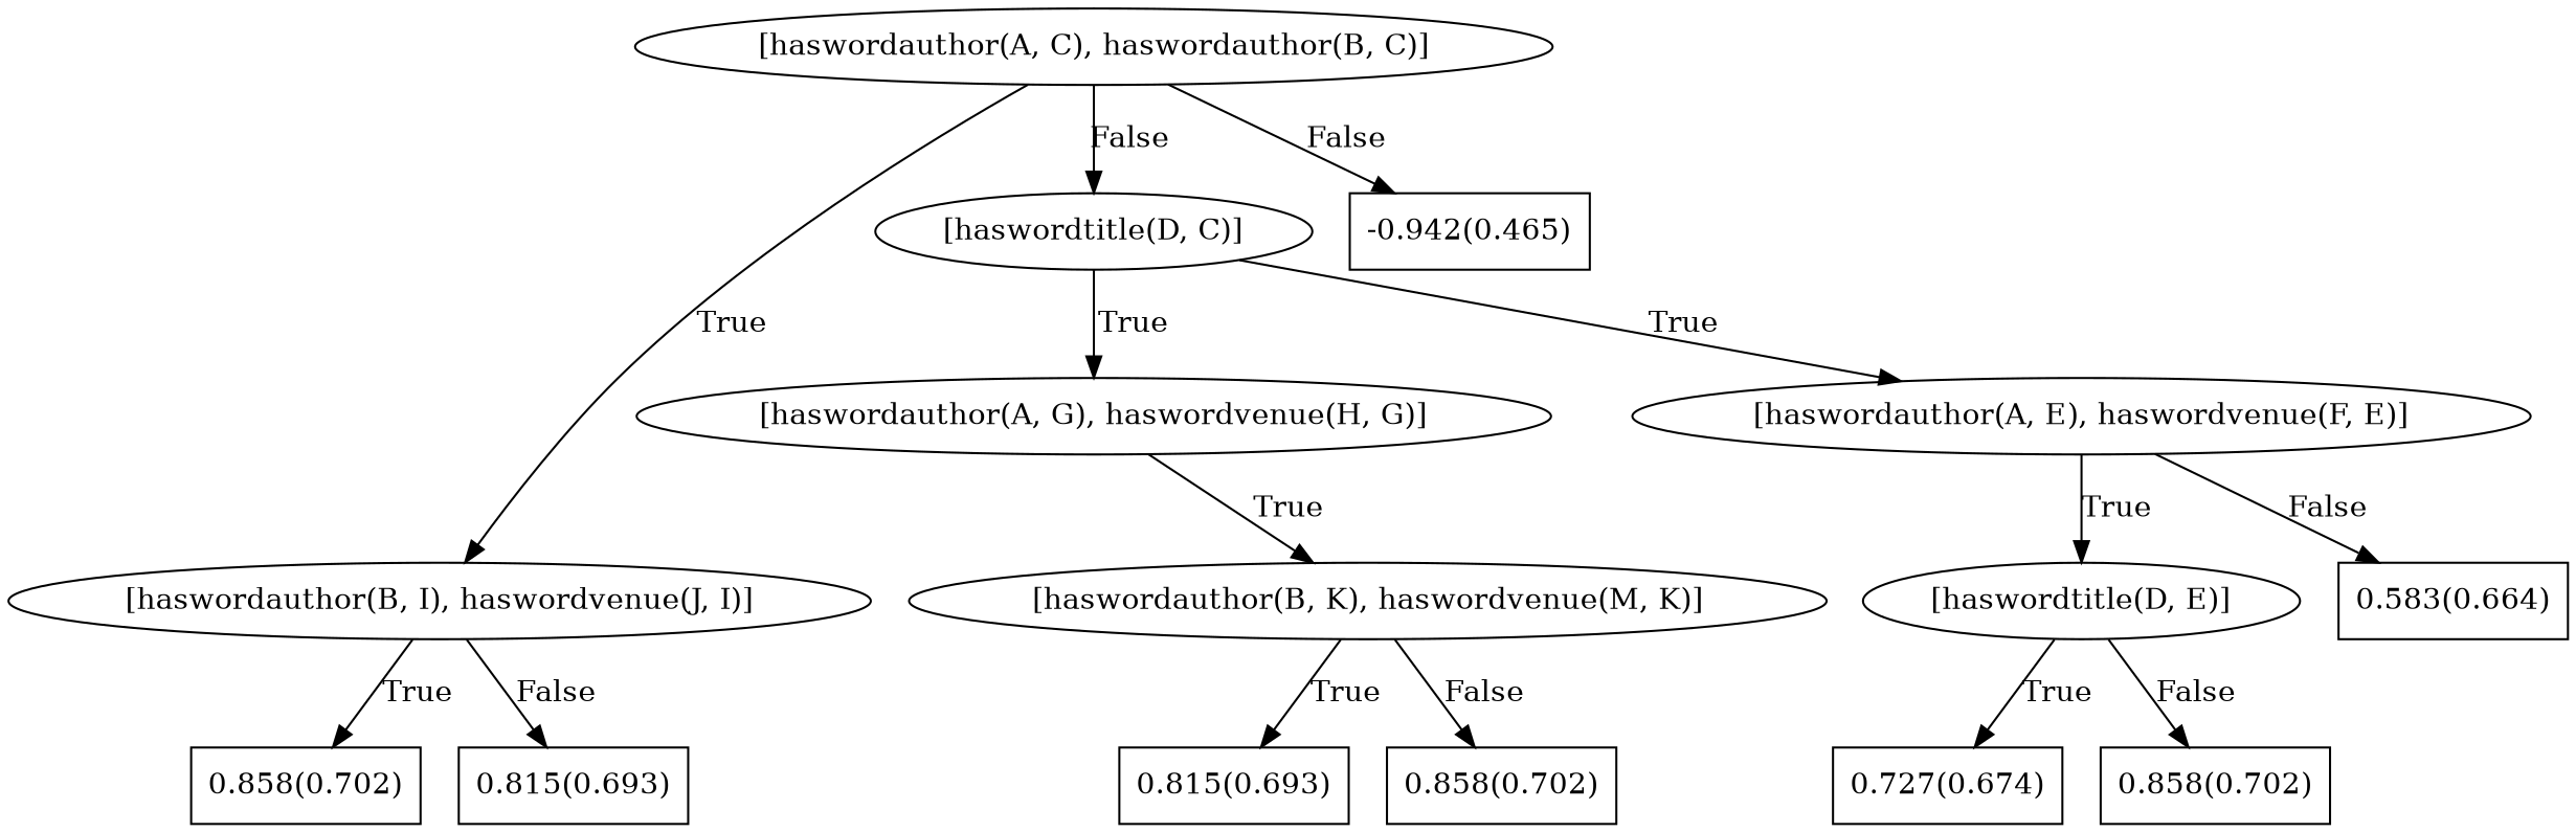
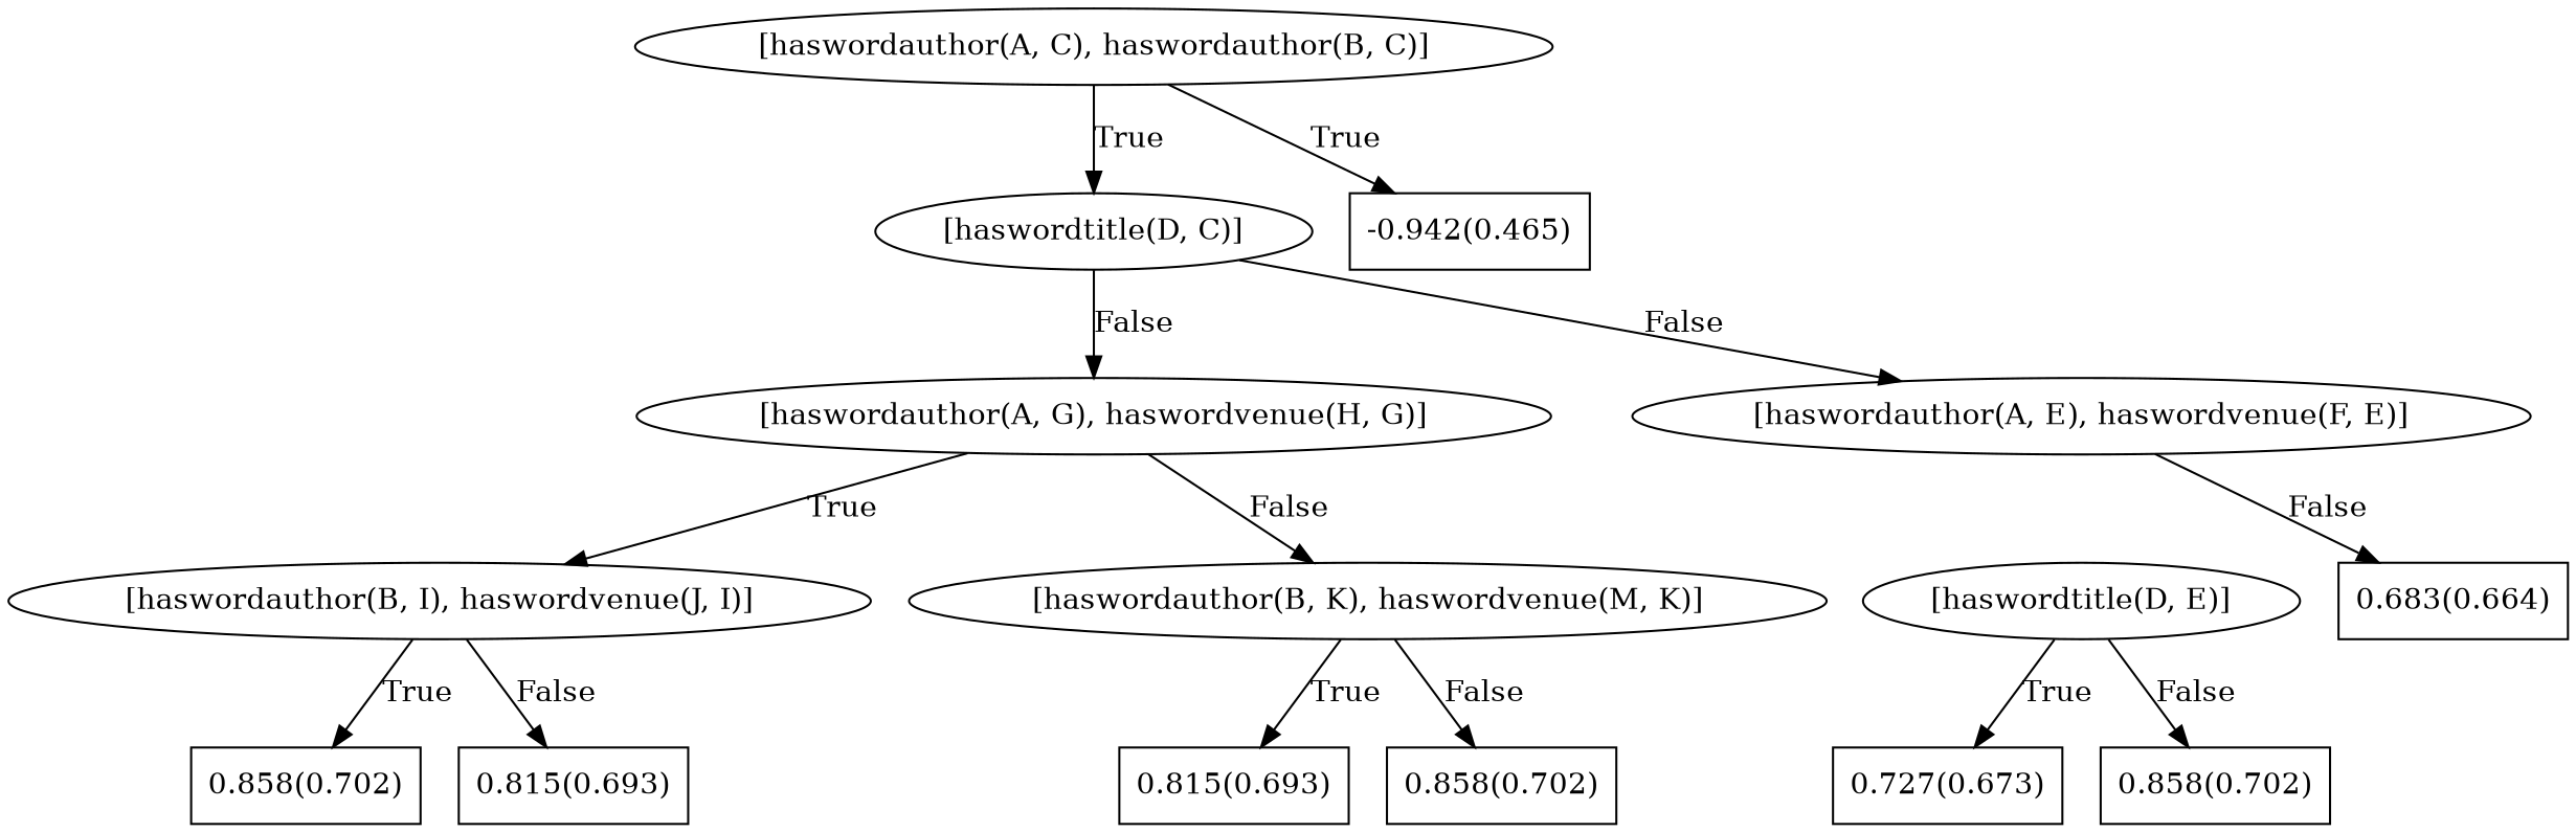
  digraph {
    node [shape=box]
    n1 [label="[haswordauthor(A, C), haswordauthor(B, C)]" shape=""]
    n2 [label="[haswordtitle(D, C)]" shape=""]
    n3 [label="-0.942(0.465)"]
    n4 [label="[haswordauthor(A, E), haswordvenue(F, E)]" shape=""]
    n5 [label="[haswordauthor(A, G), haswordvenue(H, G)]" shape=""]
    n6 [label="[haswordtitle(D, E)]" shape=""]
-   n7 [label="0.583(0.664)"]
+   n7 [label="0.683(0.664)"]
    n8 [label="[haswordauthor(B, I), haswordvenue(J, I)]" shape=""]
    n9 [label="[haswordauthor(B, K), haswordvenue(M, K)]" shape=""]
-   n10 [label="0.727(0.674)"]
+   n10 [label="0.727(0.673)"]
    n11 [label="0.858(0.702)"]
    n12 [label="0.858(0.702)"]
    n13 [label="0.815(0.693)"]
    n14 [label="0.815(0.693)"]
    n15 [label="0.858(0.702)"]
-   n1 -> n2 [label=False]
-   n1 -> n3 [label=False]
-   n2 -> n4 [label=True]
-   n2 -> n5 [label=True]
-   n4 -> n6 [label=True]
+   n1 -> n2 [label=True]
+   n1 -> n3 [label=True]
+   n2 -> n4 [label=False]
+   n2 -> n5 [label=False]
    n4 -> n7 [label=False]
-   n1 -> n8 [label=True]
-   n5 -> n9 [label=True]
+   n5 -> n8 [label=True]
+   n5 -> n9 [label=False]
    n6 -> n10 [label=True]
    n6 -> n11 [label=False]
    n8 -> n12 [label=True]
    n8 -> n13 [label=False]
    n9 -> n14 [label=True]
    n9 -> n15 [label=False]
  }
